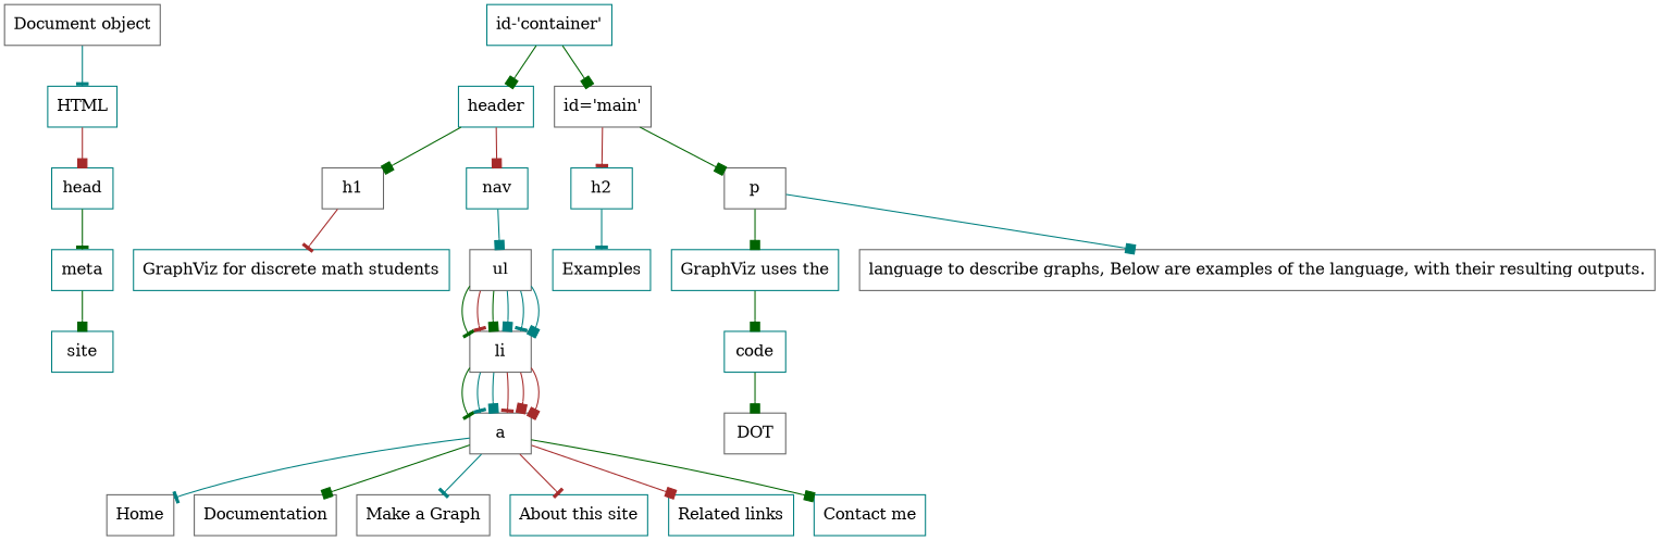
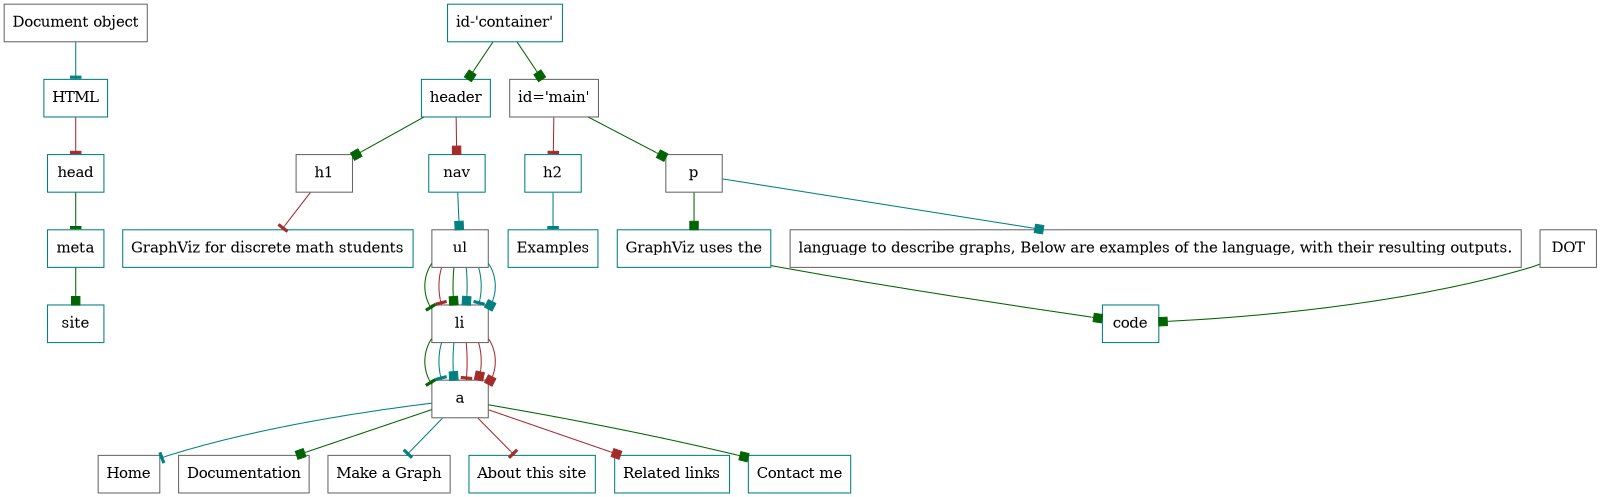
  digraph {
    node [color=teal shape=block]
    edge [arrowhead=box color=darkgreen]
    "Document object" [color=gray40]
    HTML
    head
    meta
    n5 [label=site]
    "id-'container'"
    header
    "id='main'" [color=gray40]
    h1 [color=gray40]
    nav
    h2
    p [color=gray40]
    "GraphViz for discrete math students"
    ul [color=gray40]
    li [color=gray40]
    a [color=gray40]
    Home [color=gray40]
    Documentation [color=gray40]
    "Make a Graph" [color=gray40]
    "About this site"
    "Related links"
    "Contact me"
    Examples
    "GraphViz uses the"
    "language to describe graphs, Below are examples of the language, with their resulting outputs." [color=gray40]
    code
    DOT [color=gray40]
    "Document object" -> HTML [arrowhead=tee color=teal]
-   HTML -> head [color=brown]
+   HTML -> head [arrowhead=tee color=brown]
    head -> meta [arrowhead=tee]
    meta -> n5
    "id-'container'" -> header
    "id-'container'" -> "id='main'"
    header -> h1
    header -> nav [color=brown]
    "id='main'" -> h2 [arrowhead=tee color=brown]
    "id='main'" -> p
    h1 -> "GraphViz for discrete math students" [arrowhead=tee color=brown]
    nav -> ul [color=teal]
    h2 -> Examples [arrowhead=tee color=teal]
    p -> "GraphViz uses the"
    p -> "language to describe graphs, Below are examples of the language, with their resulting outputs." [color=teal]
    ul -> li [arrowhead=tee]
    ul -> li [arrowhead=tee color=brown]
    ul -> li
    ul -> li [color=teal]
    ul -> li [arrowhead=tee color=teal]
    ul -> li [color=teal]
    li -> a [arrowhead=tee]
    li -> a [arrowhead=tee color=teal]
    li -> a [color=teal]
    li -> a [arrowhead=tee color=brown]
    li -> a [color=brown]
    li -> a [color=brown]
    a -> Home [arrowhead=tee color=teal]
    a -> Documentation
    a -> "Make a Graph" [arrowhead=tee color=teal]
    a -> "About this site" [arrowhead=tee color=brown]
    a -> "Related links" [color=brown]
    a -> "Contact me"
    "GraphViz uses the" -> code
-   code -> DOT
+   DOT -> code
  }
